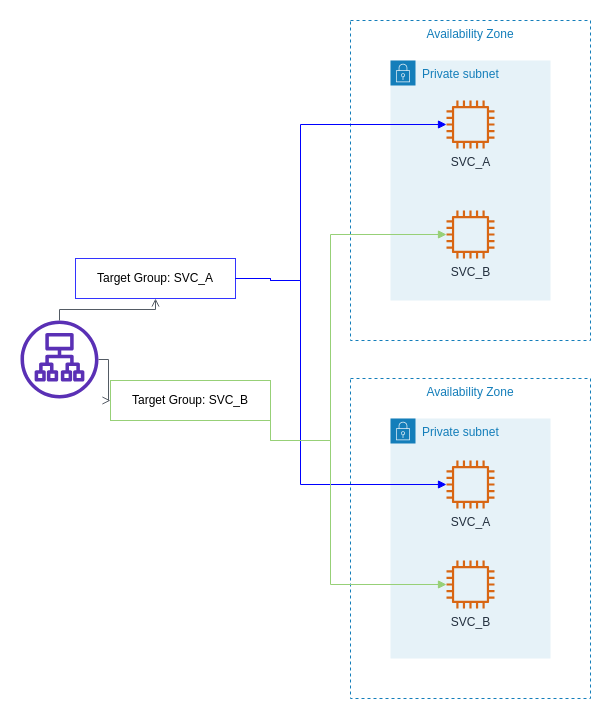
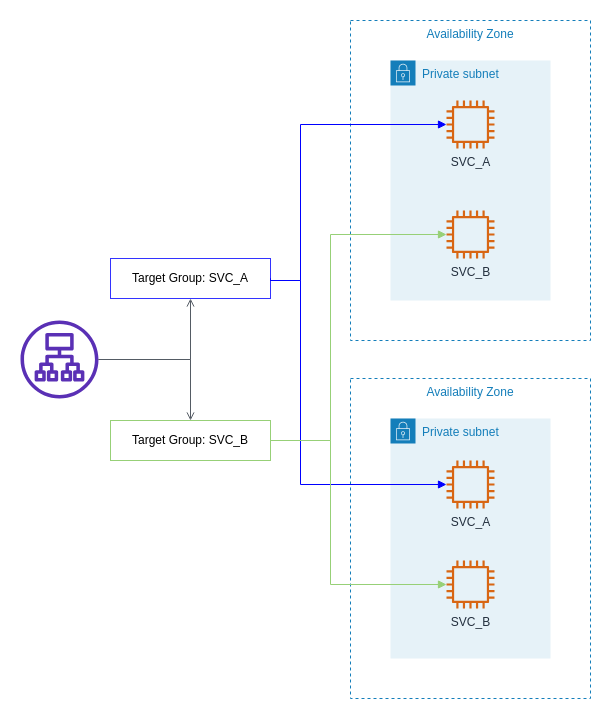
  <mxCell id="0" />
  <mxCell id="1" parent="0" />
  <mxCell id="2" value="Availability Zone" style="fillColor=none;strokeColor=#147EBA;dashed=1;verticalAlign=top;fontStyle=0;fontColor=#147EBA;" vertex="1" parent="1"><mxGeometry x="350" y="378" width="240" height="320" as="geometry" /></mxCell>
  <mxCell id="3" value="" style="outlineConnect=0;fontColor=#232F3E;gradientColor=none;fillColor=#5A30B5;strokeColor=none;dashed=0;verticalLabelPosition=bottom;verticalAlign=top;align=center;html=1;fontSize=12;fontStyle=0;aspect=fixed;pointerEvents=1;shape=mxgraph.aws4.application_load_balancer;" vertex="1" parent="1"><mxGeometry x="20" y="320" width="78" height="78" as="geometry" /></mxCell>
  <mxCell id="4" value="Private subnet" style="points=[[0,0],[0.25,0],[0.5,0],[0.75,0],[1,0],[1,0.25],[1,0.5],[1,0.75],[1,1],[0.75,1],[0.5,1],[0.25,1],[0,1],[0,0.75],[0,0.5],[0,0.25]];outlineConnect=0;gradientColor=none;html=1;whiteSpace=wrap;fontSize=12;fontStyle=0;shape=mxgraph.aws4.group;grIcon=mxgraph.aws4.group_security_group;grStroke=0;strokeColor=#147EBA;fillColor=#E6F2F8;verticalAlign=top;align=left;spacingLeft=30;fontColor=#147EBA;dashed=0;" vertex="1" parent="1"><mxGeometry x="390" y="418" width="160" height="240" as="geometry" /></mxCell>
  <mxCell id="5" value="Private subnet" style="points=[[0,0],[0.25,0],[0.5,0],[0.75,0],[1,0],[1,0.25],[1,0.5],[1,0.75],[1,1],[0.75,1],[0.5,1],[0.25,1],[0,1],[0,0.75],[0,0.5],[0,0.25]];outlineConnect=0;gradientColor=none;html=1;whiteSpace=wrap;fontSize=12;fontStyle=0;shape=mxgraph.aws4.group;grIcon=mxgraph.aws4.group_security_group;grStroke=0;strokeColor=#147EBA;fillColor=#E6F2F8;verticalAlign=top;align=left;spacingLeft=30;fontColor=#147EBA;dashed=0;" vertex="1" parent="1"><mxGeometry x="390" y="60" width="160" height="240" as="geometry" /></mxCell>
  <mxCell id="6" value="Availability Zone" style="fillColor=none;strokeColor=#147EBA;dashed=1;verticalAlign=top;fontStyle=0;fontColor=#147EBA;" vertex="1" parent="1"><mxGeometry x="350" y="20" width="240" height="320" as="geometry" /></mxCell>
  <mxCell id="7" value="SVC_A" style="outlineConnect=0;fontColor=#232F3E;gradientColor=none;fillColor=#D86613;strokeColor=none;dashed=0;verticalLabelPosition=bottom;verticalAlign=top;align=center;html=1;fontSize=12;fontStyle=0;aspect=fixed;pointerEvents=1;shape=mxgraph.aws4.instance2;" vertex="1" parent="1"><mxGeometry x="446" y="100" width="48" height="48" as="geometry" /></mxCell>
  <mxCell id="8" value="SVC_B" style="outlineConnect=0;fontColor=#232F3E;gradientColor=none;fillColor=#D86613;strokeColor=none;dashed=0;verticalLabelPosition=bottom;verticalAlign=top;align=center;html=1;fontSize=12;fontStyle=0;aspect=fixed;pointerEvents=1;shape=mxgraph.aws4.instance2;" vertex="1" parent="1"><mxGeometry x="446" y="210" width="48" height="48" as="geometry" /></mxCell>
  <mxCell id="9" value="SVC_A" style="outlineConnect=0;fontColor=#232F3E;gradientColor=none;fillColor=#D86613;strokeColor=none;dashed=0;verticalLabelPosition=bottom;verticalAlign=top;align=center;html=1;fontSize=12;fontStyle=0;aspect=fixed;pointerEvents=1;shape=mxgraph.aws4.instance2;" vertex="1" parent="1"><mxGeometry x="446" y="460" width="48" height="48" as="geometry" /></mxCell>
  <mxCell id="10" value="SVC_B" style="outlineConnect=0;fontColor=#232F3E;gradientColor=none;fillColor=#D86613;strokeColor=none;dashed=0;verticalLabelPosition=bottom;verticalAlign=top;align=center;html=1;fontSize=12;fontStyle=0;aspect=fixed;pointerEvents=1;shape=mxgraph.aws4.instance2;" vertex="1" parent="1"><mxGeometry x="446" y="560" width="48" height="48" as="geometry" /></mxCell>
- <mxCell id="11" value="Target Group: SVC_A" style="rounded=0;whiteSpace=wrap;html=1;shadow=0;strokeColor=#3333FF;" vertex="1" parent="1"><mxGeometry x="75" y="258" width="160" height="40" as="geometry" /></mxCell>
- <mxCell id="12" value="Target Group: SVC_B" style="rounded=0;whiteSpace=wrap;html=1;strokeColor=#97D077;shadow=0;" vertex="1" parent="1"><mxGeometry x="110" y="380" width="160" height="40" as="geometry" /></mxCell>
+ <mxCell id="11" value="Target Group: SVC_A" style="rounded=0;whiteSpace=wrap;html=1;shadow=0;strokeColor=#3333FF;" vertex="1" parent="1"><mxGeometry x="110" y="258" width="160" height="40" as="geometry" /></mxCell>
+ <mxCell id="12" value="Target Group: SVC_B" style="rounded=0;whiteSpace=wrap;html=1;strokeColor=#97D077;shadow=0;" vertex="1" parent="1"><mxGeometry x="110" y="420" width="160" height="40" as="geometry" /></mxCell>
  <mxCell id="13" value="" style="edgeStyle=orthogonalEdgeStyle;html=1;endArrow=open;elbow=vertical;startArrow=none;endFill=0;strokeColor=#545B64;rounded=0;entryX=0.5;entryY=1;entryDx=0;entryDy=0;" edge="1" parent="1" source="3" target="11"><mxGeometry width="100" relative="1" as="geometry"><mxPoint x="109" y="220" as="sourcePoint" /><mxPoint x="109" y="220" as="targetPoint" /></mxGeometry></mxCell>
  <mxCell id="14" value="" style="edgeStyle=orthogonalEdgeStyle;html=1;endArrow=open;elbow=vertical;startArrow=none;endFill=0;strokeColor=#545B64;rounded=0;" edge="1" parent="1" source="3" target="12"><mxGeometry width="100" relative="1" as="geometry"><mxPoint x="180" y="370" as="sourcePoint" /><mxPoint x="230" y="410" as="targetPoint" /></mxGeometry></mxCell>
  <mxCell id="15" value="" style="edgeStyle=orthogonalEdgeStyle;html=1;endArrow=block;elbow=vertical;startArrow=none;endFill=1;strokeColor=#0000FF;rounded=0;exitX=1;exitY=0.5;exitDx=0;exitDy=0;" edge="1" parent="1" source="11" target="7"><mxGeometry width="100" relative="1" as="geometry"><mxPoint x="220" y="200" as="sourcePoint" /><mxPoint x="320" y="200" as="targetPoint" /><Array as="points"><mxPoint x="270" y="280" /><mxPoint x="300" y="280" /><mxPoint x="300" y="124" /></Array></mxGeometry></mxCell>
  <mxCell id="16" value="" style="edgeStyle=orthogonalEdgeStyle;html=1;endArrow=block;elbow=vertical;startArrow=none;endFill=1;strokeColor=#0000FF;rounded=0;exitX=1;exitY=0.5;exitDx=0;exitDy=0;" edge="1" parent="1" source="11" target="9"><mxGeometry width="100" relative="1" as="geometry"><mxPoint x="220" y="179.5" as="sourcePoint" /><mxPoint x="320" y="179.5" as="targetPoint" /><Array as="points"><mxPoint x="270" y="280" /><mxPoint x="300" y="280" /><mxPoint x="300" y="484" /></Array></mxGeometry></mxCell>
  <mxCell id="17" value="" style="edgeStyle=orthogonalEdgeStyle;html=1;endArrow=block;elbow=vertical;startArrow=none;endFill=1;strokeColor=#97D077;rounded=0;exitX=1;exitY=0.5;exitDx=0;exitDy=0;shadow=0;" edge="1" parent="1" source="12" target="10"><mxGeometry width="100" relative="1" as="geometry"><mxPoint x="185" y="537.5" as="sourcePoint" /><mxPoint x="285" y="537.5" as="targetPoint" /><Array as="points"><mxPoint x="330" y="440" /><mxPoint x="330" y="584" /></Array></mxGeometry></mxCell>
  <mxCell id="18" value="" style="edgeStyle=orthogonalEdgeStyle;html=1;endArrow=block;elbow=vertical;startArrow=none;endFill=1;strokeColor=#97D077;rounded=0;exitX=1;exitY=0.5;exitDx=0;exitDy=0;shadow=0;" edge="1" parent="1" source="12" target="8"><mxGeometry width="100" relative="1" as="geometry"><mxPoint x="48" y="483.5" as="sourcePoint" /><mxPoint x="148" y="483.5" as="targetPoint" /><Array as="points"><mxPoint x="330" y="440" /><mxPoint x="330" y="234" /></Array></mxGeometry></mxCell>
